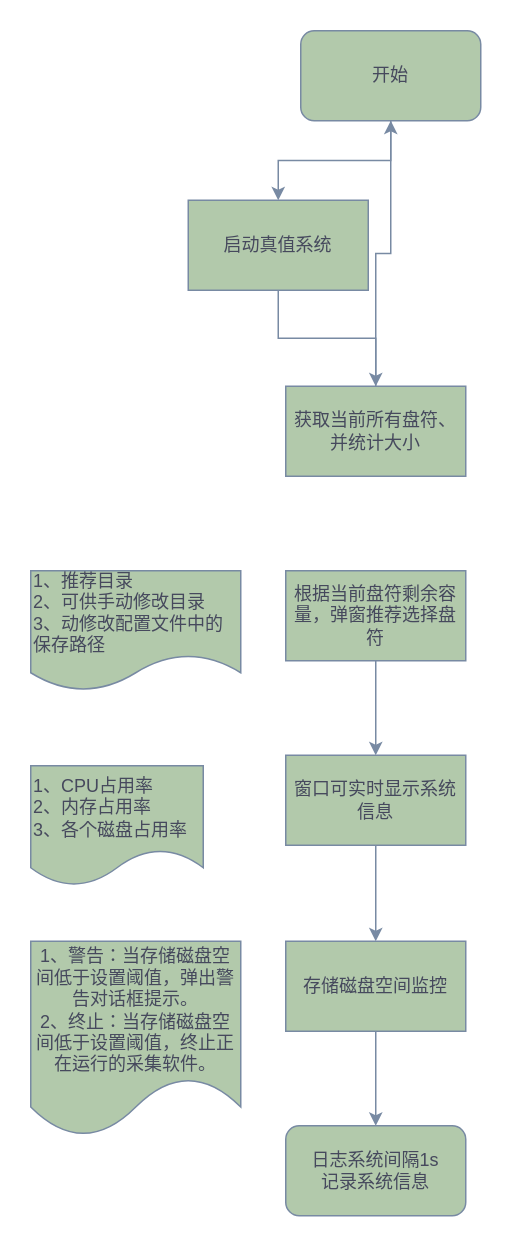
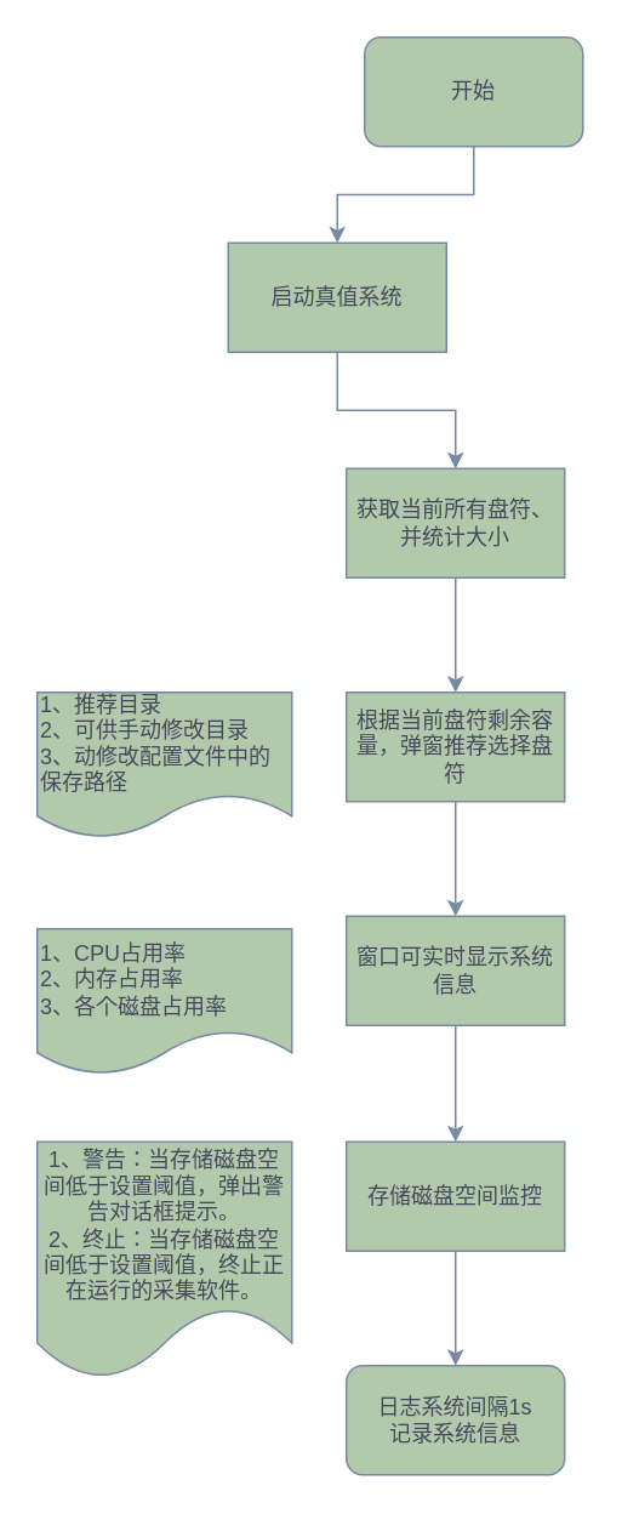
  <mxCell id="0" />
  <mxCell id="1" parent="0" />
  <mxCell id="2" style="edgeStyle=orthogonalEdgeStyle;rounded=0;orthogonalLoop=1;jettySize=auto;html=1;exitX=0.5;exitY=1;exitDx=0;exitDy=0;strokeColor=#788AA3;fontColor=#46495D;fillColor=#B2C9AB;spacing=3;" edge="1" parent="1" source="3" target="5"><mxGeometry relative="1" as="geometry" /></mxCell>
  <mxCell id="3" value="开始" style="rounded=1;whiteSpace=wrap;html=1;labelBackgroundColor=none;fillColor=#B2C9AB;strokeColor=#788AA3;fontColor=#46495D;spacing=3;" vertex="1" parent="1"><mxGeometry x="200" y="20" width="120" height="60" as="geometry" /></mxCell>
  <mxCell id="4" style="edgeStyle=orthogonalEdgeStyle;rounded=0;orthogonalLoop=1;jettySize=auto;html=1;strokeColor=#788AA3;fontColor=#46495D;fillColor=#B2C9AB;spacing=3;" edge="1" parent="1" source="5" target="7"><mxGeometry relative="1" as="geometry" /></mxCell>
  <mxCell id="5" value="启动真值系统" style="rounded=0;whiteSpace=wrap;html=1;strokeColor=#788AA3;fontColor=#46495D;fillColor=#B2C9AB;spacing=3;" vertex="1" parent="1"><mxGeometry x="125" y="133" width="120" height="60" as="geometry" /></mxCell>
- <mxCell id="6" value="" style="edgeStyle=orthogonalEdgeStyle;rounded=0;orthogonalLoop=1;jettySize=auto;html=1;strokeColor=#788AA3;fontColor=#46495D;fillColor=#B2C9AB;spacing=3;" edge="1" parent="1" source="7" target="3"><mxGeometry relative="1" as="geometry" /></mxCell>
+ <mxCell id="6" value="" style="edgeStyle=orthogonalEdgeStyle;rounded=0;orthogonalLoop=1;jettySize=auto;html=1;strokeColor=#788AA3;fontColor=#46495D;fillColor=#B2C9AB;spacing=3;" edge="1" parent="1" source="7" target="9"><mxGeometry relative="1" as="geometry" /></mxCell>
  <mxCell id="7" value="获取当前所有盘符、并统计大小" style="rounded=0;whiteSpace=wrap;html=1;strokeColor=#788AA3;fontColor=#46495D;fillColor=#B2C9AB;spacing=3;" vertex="1" parent="1"><mxGeometry x="190" y="257" width="120" height="60" as="geometry" /></mxCell>
  <mxCell id="8" value="" style="edgeStyle=orthogonalEdgeStyle;rounded=0;orthogonalLoop=1;jettySize=auto;html=1;strokeColor=#788AA3;fontColor=#46495D;fillColor=#B2C9AB;spacing=3;" edge="1" parent="1" source="9" target="12"><mxGeometry relative="1" as="geometry" /></mxCell>
  <mxCell id="9" value="根据当前盘符剩余容量，弹窗推荐选择盘符" style="whiteSpace=wrap;html=1;fillColor=#B2C9AB;strokeColor=#788AA3;fontColor=#46495D;rounded=0;spacing=3;" vertex="1" parent="1"><mxGeometry x="190" y="380" width="120" height="60" as="geometry" /></mxCell>
  <mxCell id="10" value="1、推荐目录&lt;br&gt;2、可供手动修改目录&lt;br&gt;3、动修改配置文件中的保存路径" style="shape=document;whiteSpace=wrap;html=1;boundedLbl=1;strokeColor=#788AA3;fontColor=#46495D;fillColor=#B2C9AB;align=left;" vertex="1" parent="1"><mxGeometry x="20" y="380" width="140" height="80" as="geometry" /></mxCell>
  <mxCell id="11" value="" style="edgeStyle=orthogonalEdgeStyle;rounded=0;orthogonalLoop=1;jettySize=auto;html=1;strokeColor=#788AA3;fontColor=#46495D;fillColor=#B2C9AB;spacing=3;" edge="1" parent="1" source="12" target="15"><mxGeometry relative="1" as="geometry" /></mxCell>
  <mxCell id="12" value="窗口可实时显示系统信息" style="whiteSpace=wrap;html=1;fillColor=#B2C9AB;strokeColor=#788AA3;fontColor=#46495D;rounded=0;spacing=3;" vertex="1" parent="1"><mxGeometry x="190" y="503" width="120" height="60" as="geometry" /></mxCell>
- <mxCell id="13" value="1、CPU占用率&lt;br&gt;2、内存占用率&lt;br&gt;3、各个磁盘占用率" style="shape=document;whiteSpace=wrap;html=1;boundedLbl=1;strokeColor=#788AA3;fontColor=#46495D;fillColor=#B2C9AB;align=left;" vertex="1" parent="1"><mxGeometry x="20" y="510" width="115" height="80" as="geometry" /></mxCell>
+ <mxCell id="13" value="1、CPU占用率&lt;br&gt;2、内存占用率&lt;br&gt;3、各个磁盘占用率" style="shape=document;whiteSpace=wrap;html=1;boundedLbl=1;strokeColor=#788AA3;fontColor=#46495D;fillColor=#B2C9AB;align=left;" vertex="1" parent="1"><mxGeometry x="20" y="510" width="140" height="80" as="geometry" /></mxCell>
  <mxCell id="14" style="edgeStyle=orthogonalEdgeStyle;rounded=0;orthogonalLoop=1;jettySize=auto;html=1;strokeColor=#788AA3;fontColor=#46495D;fillColor=#B2C9AB;spacing=3;" edge="1" parent="1" source="15" target="17"><mxGeometry relative="1" as="geometry" /></mxCell>
  <mxCell id="15" value="存储磁盘空间监控" style="whiteSpace=wrap;html=1;fillColor=#B2C9AB;strokeColor=#788AA3;fontColor=#46495D;rounded=0;spacing=3;" vertex="1" parent="1"><mxGeometry x="190" y="627" width="120" height="60" as="geometry" /></mxCell>
  <mxCell id="16" value="1、警告：当存储磁盘空间低于设置阈值，弹出警告对话框提示。&lt;br&gt;2、终止：当存储磁盘空间低于设置阈值，终止正在运行的采集软件。" style="shape=document;whiteSpace=wrap;html=1;boundedLbl=1;strokeColor=#788AA3;fontColor=#46495D;fillColor=#B2C9AB;" vertex="1" parent="1"><mxGeometry x="20" y="627" width="140" height="130" as="geometry" /></mxCell>
  <mxCell id="17" value="日志系统间隔1s&lt;br&gt;记录系统信息" style="rounded=1;whiteSpace=wrap;html=1;strokeColor=#788AA3;fontColor=#46495D;fillColor=#B2C9AB;spacing=3;" vertex="1" parent="1"><mxGeometry x="190" y="750" width="120" height="60" as="geometry" /></mxCell>
